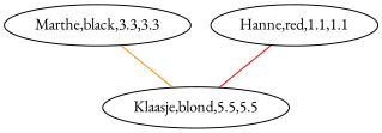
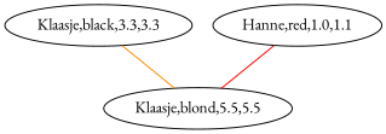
  graph {
    fontname="EB Garamond"
    node [fontname="EB Garamond" shape=ellipse]
    edge [fontname="EB Garamond"]
-   n1 [label="Marthe,black,3.3,3.3"]
+   n1 [label="Klaasje,black,3.3,3.3"]
    n2 [label="Klaasje,blond,5.5,5.5"]
-   n3 [label="Hanne,red,1.1,1.1"]
+   n3 [label="Hanne,red,1.0,1.1"]
    n1 -- n2 [color=darkorange]
    n3 -- n2 [color=red]
  }
